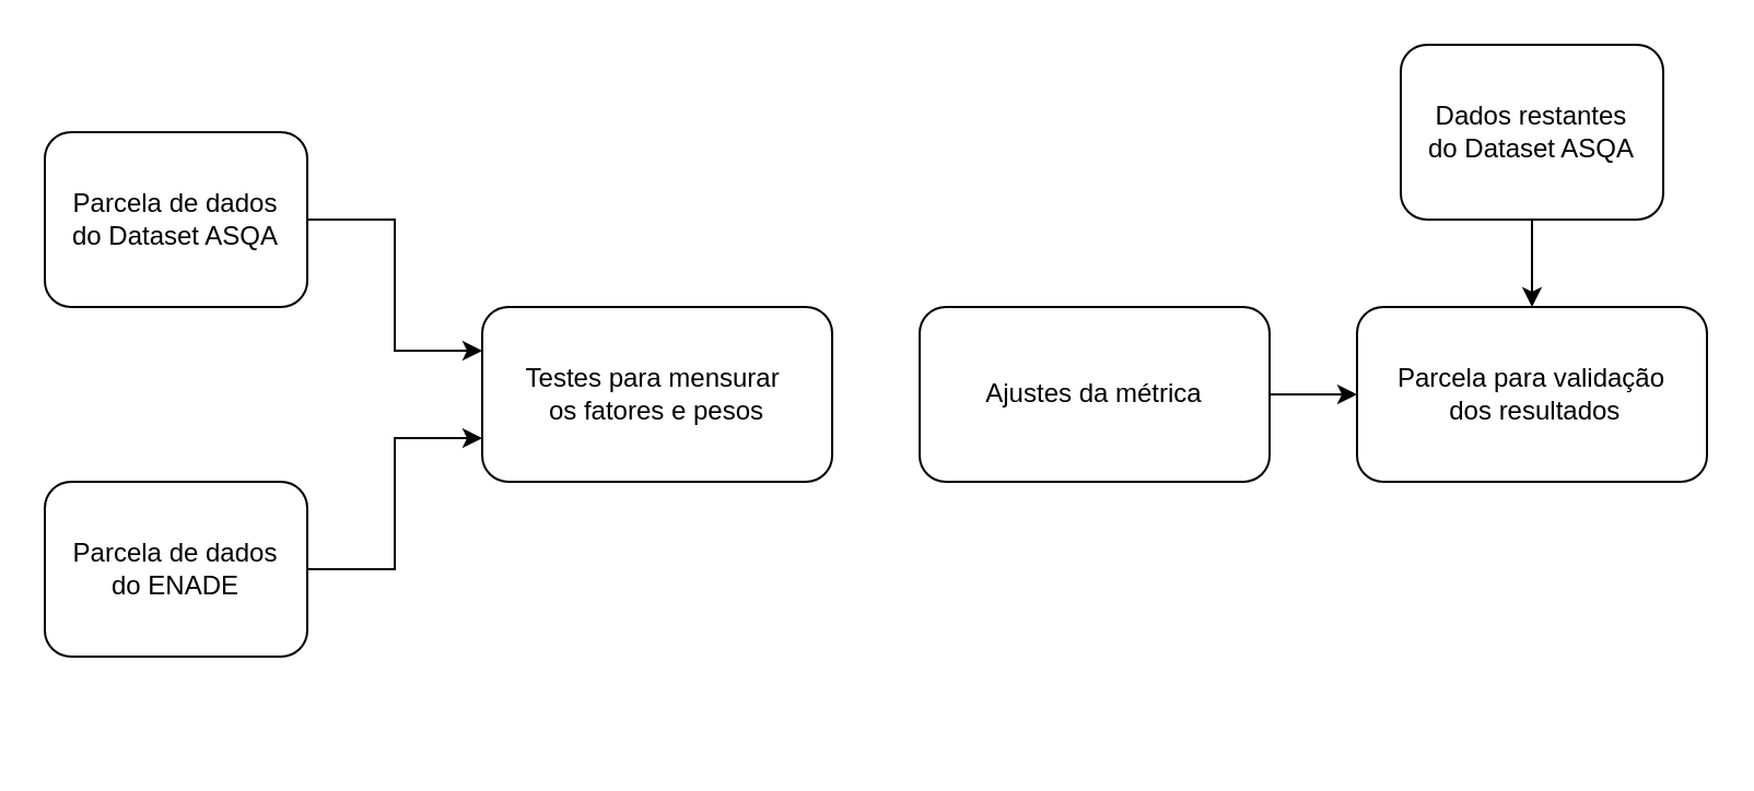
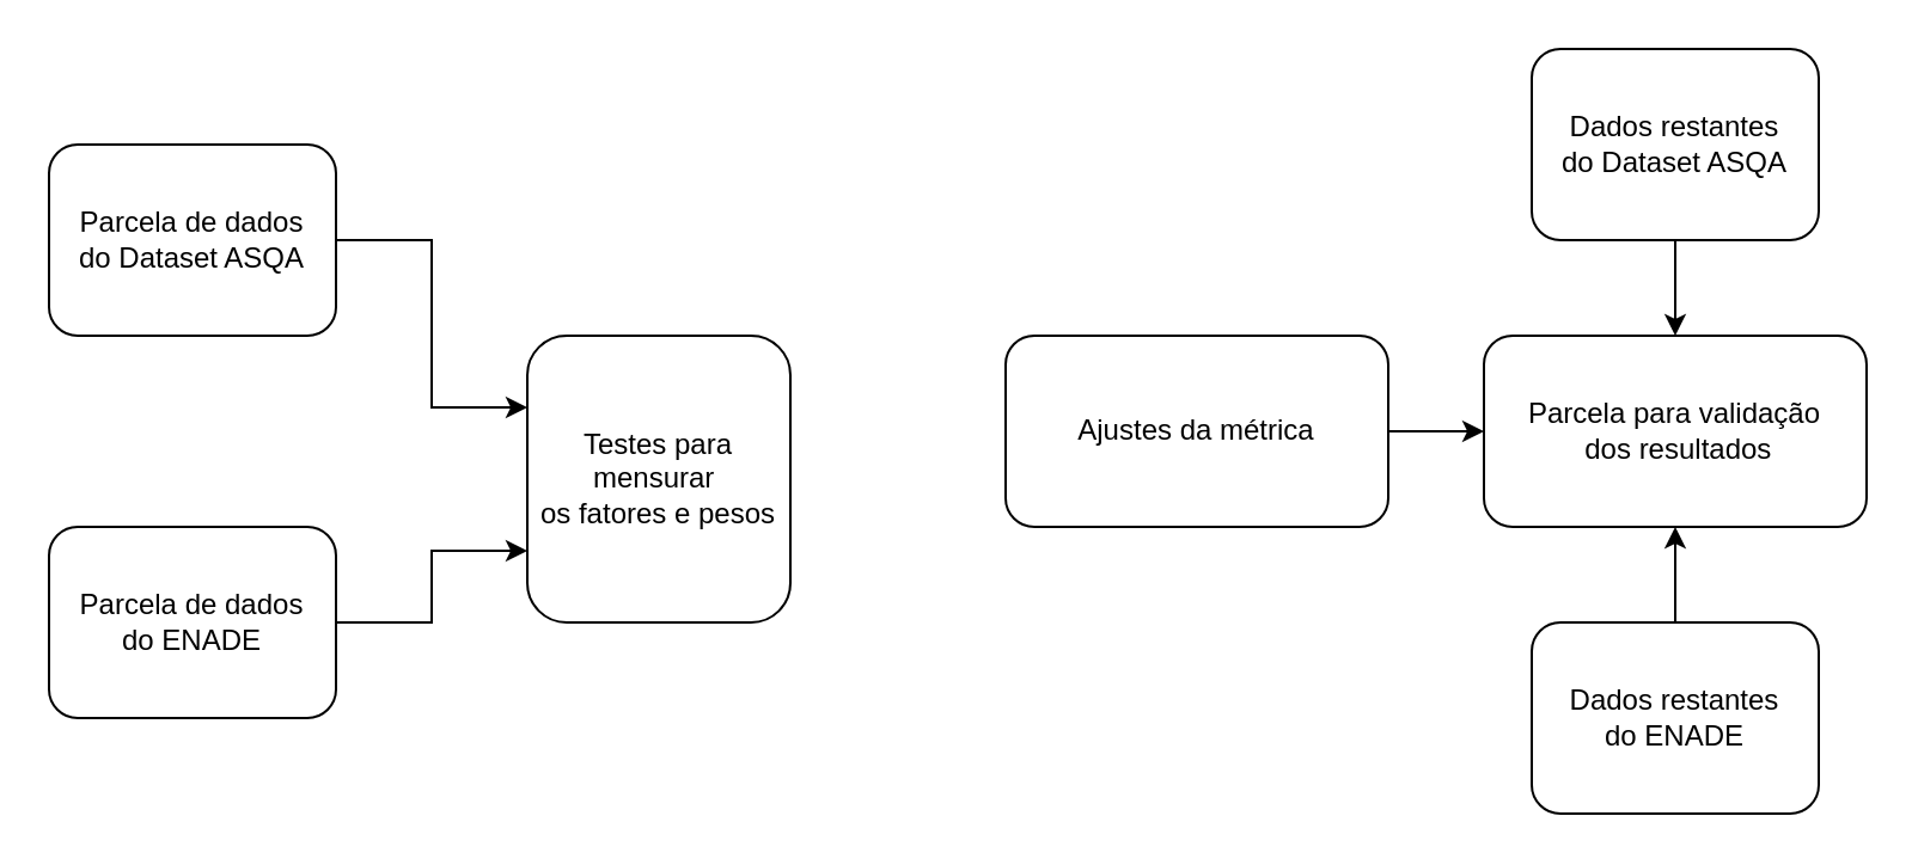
  <mxCell id="0" />
  <mxCell id="1" parent="0" />
  <mxCell id="2" style="edgeStyle=orthogonalEdgeStyle;rounded=0;orthogonalLoop=1;jettySize=auto;html=1;entryX=0;entryY=0.25;entryDx=0;entryDy=0;" edge="1" parent="1" source="3" target="6"><mxGeometry relative="1" as="geometry" /></mxCell>
  <mxCell id="3" value="Parcela de dados &lt;br&gt;do Dataset ASQA" style="rounded=1;whiteSpace=wrap;html=1;" vertex="1" parent="1"><mxGeometry x="20" y="60" width="120" height="80" as="geometry" /></mxCell>
  <mxCell id="4" style="edgeStyle=orthogonalEdgeStyle;rounded=0;orthogonalLoop=1;jettySize=auto;html=1;entryX=0;entryY=0.75;entryDx=0;entryDy=0;" edge="1" parent="1" source="5" target="6"><mxGeometry relative="1" as="geometry" /></mxCell>
  <mxCell id="5" value="Parcela de dados&lt;br style=&quot;border-color: var(--border-color);&quot;&gt;do ENADE" style="rounded=1;whiteSpace=wrap;html=1;" vertex="1" parent="1"><mxGeometry x="20" y="220" width="120" height="80" as="geometry" /></mxCell>
- <mxCell id="6" value="Testes para mensurar&amp;nbsp;&lt;br&gt;os fatores e pesos" style="rounded=1;whiteSpace=wrap;html=1;" vertex="1" parent="1"><mxGeometry x="220" y="140" width="160" height="80" as="geometry" /></mxCell>
+ <mxCell id="6" value="Testes para mensurar&amp;nbsp;&lt;br&gt;os fatores e pesos" style="rounded=1;whiteSpace=wrap;html=1;" vertex="1" parent="1"><mxGeometry x="220" y="140" width="110" height="120" as="geometry" /></mxCell>
  <mxCell id="7" style="edgeStyle=orthogonalEdgeStyle;rounded=0;orthogonalLoop=1;jettySize=auto;html=1;entryX=0;entryY=0.5;entryDx=0;entryDy=0;" edge="1" parent="1" source="8" target="9"><mxGeometry relative="1" as="geometry" /></mxCell>
  <mxCell id="8" value="Ajustes da métrica" style="rounded=1;whiteSpace=wrap;html=1;" vertex="1" parent="1"><mxGeometry x="420" y="140" width="160" height="80" as="geometry" /></mxCell>
  <mxCell id="9" value="Parcela para validação&lt;br&gt;&amp;nbsp;dos resultados" style="rounded=1;whiteSpace=wrap;html=1;" vertex="1" parent="1"><mxGeometry x="620" y="140" width="160" height="80" as="geometry" /></mxCell>
  <mxCell id="10" style="edgeStyle=orthogonalEdgeStyle;rounded=0;orthogonalLoop=1;jettySize=auto;html=1;entryX=0.5;entryY=0;entryDx=0;entryDy=0;" edge="1" parent="1" source="11" target="9"><mxGeometry relative="1" as="geometry" /></mxCell>
  <mxCell id="11" value="Dados restantes&lt;br&gt;do Dataset ASQA" style="rounded=1;whiteSpace=wrap;html=1;" vertex="1" parent="1"><mxGeometry x="640" y="20" width="120" height="80" as="geometry" /></mxCell>
+ <mxCell id="12" style="edgeStyle=orthogonalEdgeStyle;rounded=0;orthogonalLoop=1;jettySize=auto;html=1;entryX=0.5;entryY=1;entryDx=0;entryDy=0;" edge="1" parent="1" source="13" target="9"><mxGeometry relative="1" as="geometry" /></mxCell>
+ <mxCell id="13" value="Dados restantes&lt;br style=&quot;border-color: var(--border-color);&quot;&gt;do ENADE" style="rounded=1;whiteSpace=wrap;html=1;" vertex="1" parent="1"><mxGeometry x="640" y="260" width="120" height="80" as="geometry" /></mxCell>
